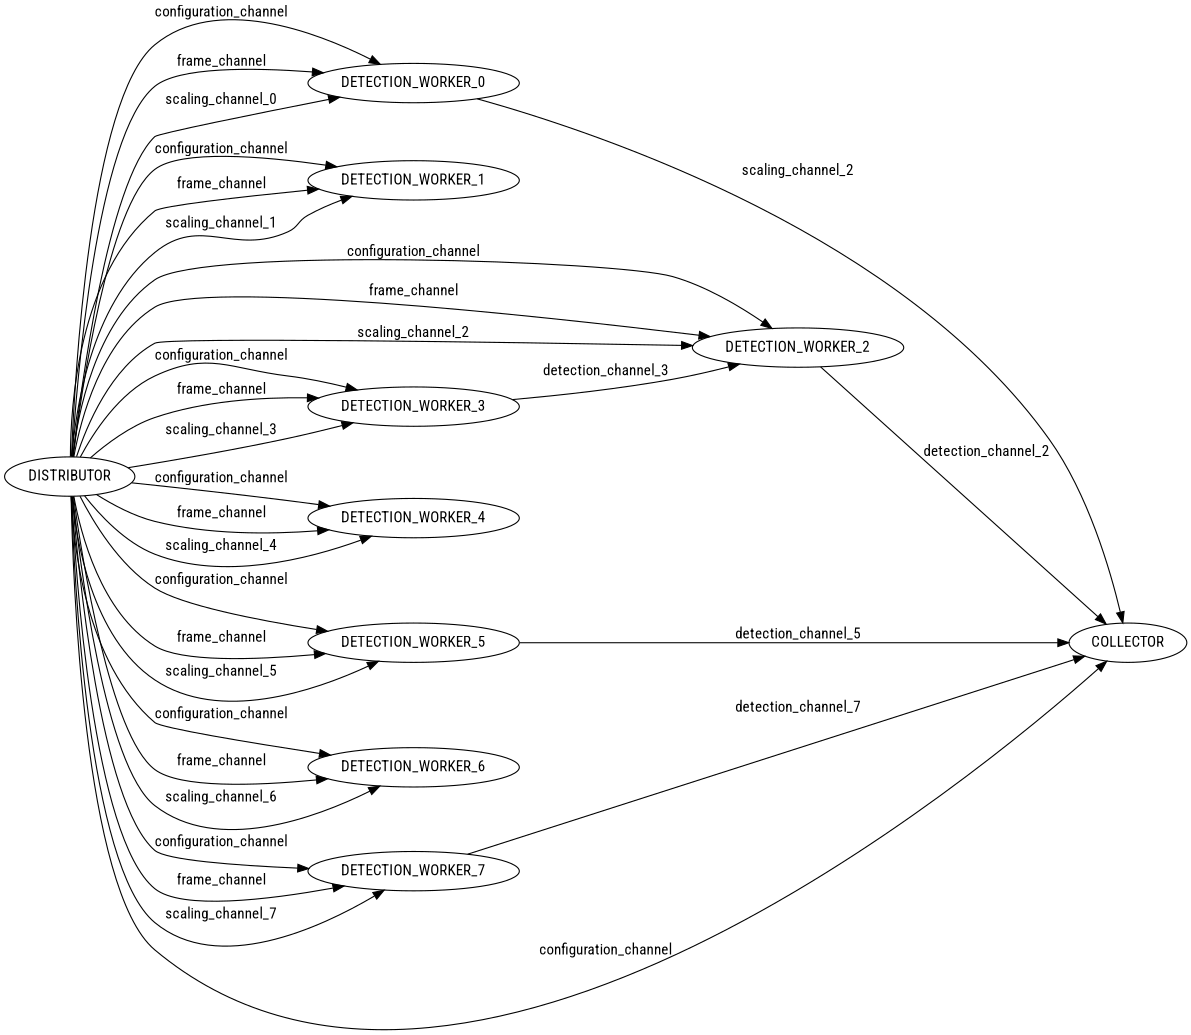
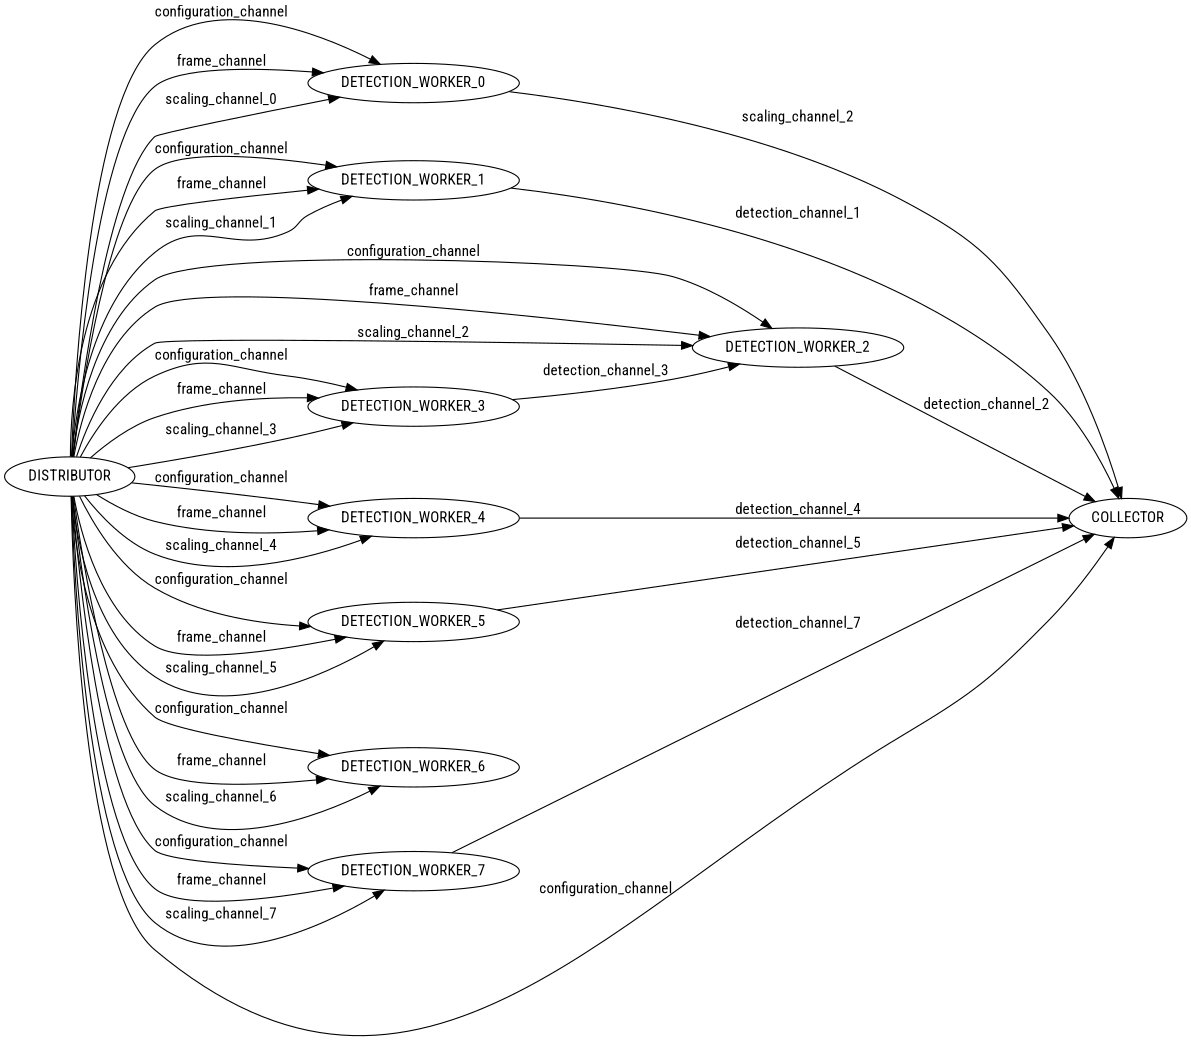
  digraph {
    fontname="Roboto Condensed"
    rankdir=LR
    node [fontname="Roboto Condensed"]
    edge [fontname="Roboto Condensed"]
    n1 [label=DISTRIBUTOR]
    n2 [label=DETECTION_WORKER_0]
    n3 [label=DETECTION_WORKER_1]
    n4 [label=DETECTION_WORKER_2]
    n5 [label=DETECTION_WORKER_3]
    n6 [label=DETECTION_WORKER_4]
    n7 [label=DETECTION_WORKER_5]
    n8 [label=DETECTION_WORKER_6]
    n9 [label=DETECTION_WORKER_7]
    n10 [label=COLLECTOR]
    n1 -> n2 [label=configuration_channel]
    n1 -> n2 [label=frame_channel]
    n1 -> n2 [label=scaling_channel_0]
    n1 -> n3 [label=configuration_channel]
    n1 -> n3 [label=frame_channel]
    n1 -> n3 [label=scaling_channel_1]
    n1 -> n4 [label=configuration_channel]
    n1 -> n4 [label=frame_channel]
    n1 -> n4 [label=scaling_channel_2]
    n1 -> n5 [label=configuration_channel]
    n1 -> n5 [label=frame_channel]
    n1 -> n5 [label=scaling_channel_3]
    n1 -> n6 [label=configuration_channel]
    n1 -> n6 [label=frame_channel]
    n1 -> n6 [label=scaling_channel_4]
    n1 -> n7 [label=configuration_channel]
    n1 -> n7 [label=frame_channel]
    n1 -> n7 [label=scaling_channel_5]
    n1 -> n8 [label=configuration_channel]
    n1 -> n8 [label=frame_channel]
    n1 -> n8 [label=scaling_channel_6]
    n1 -> n9 [label=configuration_channel]
    n1 -> n9 [label=frame_channel]
    n1 -> n9 [label=scaling_channel_7]
    n1 -> n10 [label=configuration_channel]
    n2 -> n10 [label=scaling_channel_2]
+   n3 -> n10 [label=detection_channel_1]
    n4 -> n10 [label=detection_channel_2]
    n5 -> n4 [label=detection_channel_3]
+   n6 -> n10 [label=detection_channel_4]
    n7 -> n10 [label=detection_channel_5]
    n9 -> n10 [label=detection_channel_7]
  }
